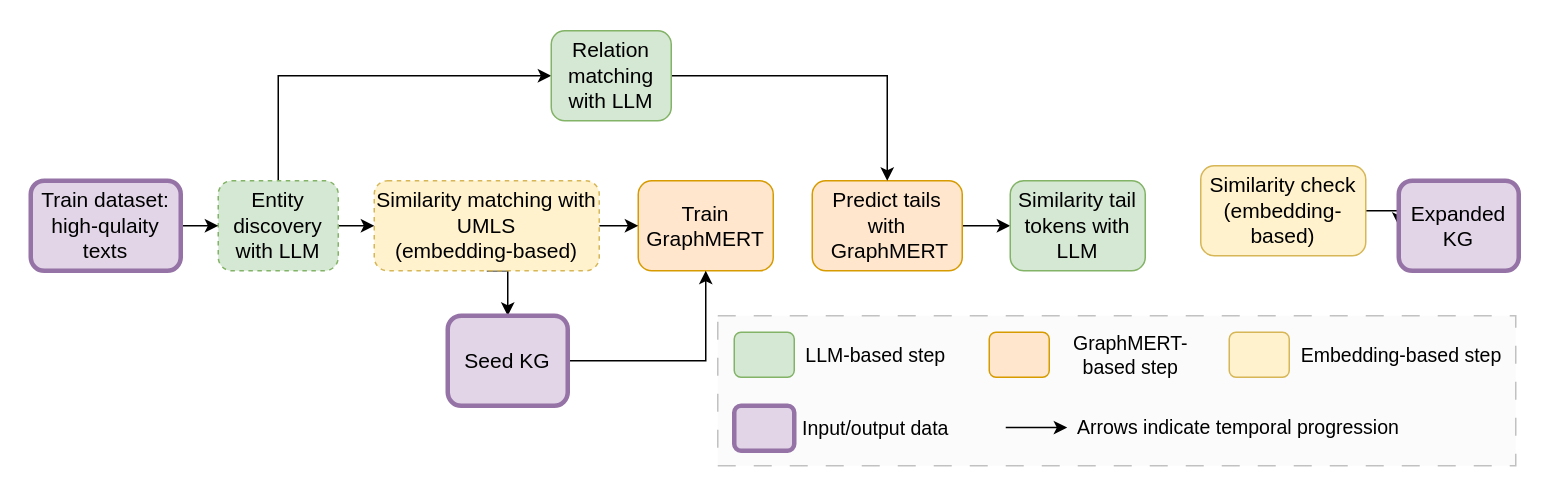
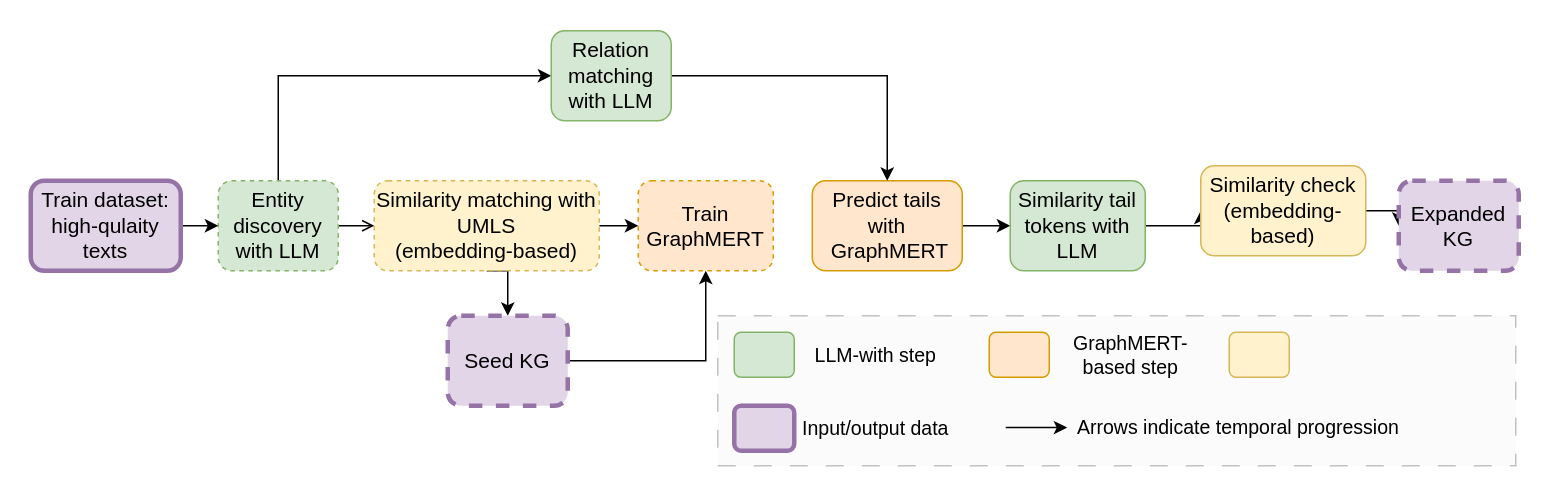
  <mxCell id="0" />
  <mxCell id="1" parent="0" />
  <mxCell id="2" value="" style="rounded=0;whiteSpace=wrap;html=1;dashed=1;dashPattern=12 12;fillColor=#f5f5f5;fontColor=#333333;strokeColor=#666666;opacity=40;" parent="1" vertex="1"><mxGeometry x="478" y="210" width="532" height="100" as="geometry" /></mxCell>
- <mxCell id="3" value="&lt;font style=&quot;font-size: 14px;&quot;&gt;Train&lt;/font&gt;&lt;div&gt;&lt;font style=&quot;font-size: 14px;&quot;&gt;GraphMERT&lt;/font&gt;&lt;/div&gt;" style="rounded=1;whiteSpace=wrap;html=1;fillColor=#ffe6cc;strokeColor=#d79b00;" parent="1" vertex="1"><mxGeometry x="425" y="120" width="90" height="60" as="geometry" /></mxCell>
+ <mxCell id="3" value="&lt;font style=&quot;font-size: 14px;&quot;&gt;Train&lt;/font&gt;&lt;div&gt;&lt;font style=&quot;font-size: 14px;&quot;&gt;GraphMERT&lt;/font&gt;&lt;/div&gt;" style="rounded=1;whiteSpace=wrap;html=1;fillColor=#ffe6cc;strokeColor=#d79b00;dashed=1;" parent="1" vertex="1"><mxGeometry x="425" y="120" width="90" height="60" as="geometry" /></mxCell>
  <mxCell id="4" style="edgeStyle=orthogonalEdgeStyle;rounded=0;orthogonalLoop=1;jettySize=auto;html=1;exitX=1;exitY=0.5;exitDx=0;exitDy=0;" parent="1" source="5" target="7" edge="1"><mxGeometry relative="1" as="geometry" /></mxCell>
  <mxCell id="5" value="&lt;font style=&quot;font-size: 14px;&quot;&gt;Predict tails with&lt;/font&gt;&lt;div&gt;&lt;font style=&quot;font-size: 14px;&quot;&gt;&amp;nbsp;&lt;/font&gt;&lt;span style=&quot;font-size: 14px;&quot;&gt;GraphMERT&lt;/span&gt;&lt;/div&gt;" style="rounded=1;whiteSpace=wrap;html=1;fillColor=#ffe6cc;strokeColor=#d79b00;" parent="1" vertex="1"><mxGeometry x="541" y="120" width="100" height="60" as="geometry" /></mxCell>
+ <mxCell id="6" style="edgeStyle=orthogonalEdgeStyle;rounded=0;orthogonalLoop=1;jettySize=auto;html=1;exitX=1;exitY=0.5;exitDx=0;exitDy=0;entryX=0;entryY=0.5;entryDx=0;entryDy=0;" parent="1" source="7" target="9" edge="1"><mxGeometry relative="1" as="geometry" /></mxCell>
  <mxCell id="7" value="&lt;font style=&quot;font-size: 14px;&quot;&gt;Similarity tail tokens with LLM&lt;/font&gt;" style="rounded=1;whiteSpace=wrap;html=1;fillColor=#d5e8d4;strokeColor=#82b366;" parent="1" vertex="1"><mxGeometry x="673" y="120" width="90" height="60" as="geometry" /></mxCell>
  <mxCell id="8" style="edgeStyle=orthogonalEdgeStyle;rounded=0;orthogonalLoop=1;jettySize=auto;html=1;exitX=1;exitY=0.5;exitDx=0;exitDy=0;entryX=0;entryY=0.5;entryDx=0;entryDy=0;" parent="1" source="9" target="10" edge="1"><mxGeometry relative="1" as="geometry" /></mxCell>
  <mxCell id="9" value="&lt;font style=&quot;font-size: 14px;&quot;&gt;Similarity check (embedding-based)&lt;/font&gt;" style="rounded=1;whiteSpace=wrap;html=1;fillColor=#fff2cc;strokeColor=#d6b656;" parent="1" vertex="1"><mxGeometry x="800" y="110" width="110" height="60" as="geometry" /></mxCell>
- <mxCell id="10" value="&lt;font style=&quot;font-size: 14px;&quot;&gt;Expanded KG&lt;/font&gt;" style="rounded=1;whiteSpace=wrap;html=1;fillColor=#e1d5e7;strokeColor=#9673a6;strokeWidth=3;" parent="1" vertex="1"><mxGeometry x="932" y="120" width="80" height="60" as="geometry" /></mxCell>
+ <mxCell id="10" value="&lt;font style=&quot;font-size: 14px;&quot;&gt;Expanded KG&lt;/font&gt;" style="rounded=1;whiteSpace=wrap;html=1;fillColor=#e1d5e7;strokeColor=#9673a6;strokeWidth=3;dashed=1;" parent="1" vertex="1"><mxGeometry x="932" y="120" width="80" height="60" as="geometry" /></mxCell>
  <mxCell id="11" style="edgeStyle=orthogonalEdgeStyle;rounded=0;orthogonalLoop=1;jettySize=auto;html=1;exitX=1;exitY=0.5;exitDx=0;exitDy=0;entryX=0;entryY=0.5;entryDx=0;entryDy=0;" parent="1" source="13" target="3" edge="1"><mxGeometry relative="1" as="geometry" /></mxCell>
  <mxCell id="12" style="edgeStyle=orthogonalEdgeStyle;rounded=0;orthogonalLoop=1;jettySize=auto;html=1;exitX=0.5;exitY=1;exitDx=0;exitDy=0;entryX=0.5;entryY=0;entryDx=0;entryDy=0;" parent="1" source="13" target="20" edge="1"><mxGeometry relative="1" as="geometry" /></mxCell>
  <mxCell id="13" value="&lt;font style=&quot;font-size: 14px;&quot;&gt;Similarity matching with UMLS&lt;/font&gt;&lt;div&gt;&lt;font&gt;&lt;span style=&quot;font-size: 14px;&quot;&gt;(embedding-based)&lt;/span&gt;&lt;br&gt;&lt;/font&gt;&lt;/div&gt;" style="rounded=1;whiteSpace=wrap;html=1;fillColor=#fff2cc;strokeColor=#d6b656;dashed=1;" parent="1" vertex="1"><mxGeometry x="249" y="120" width="150" height="60" as="geometry" /></mxCell>
- <mxCell id="14" style="edgeStyle=orthogonalEdgeStyle;rounded=0;orthogonalLoop=1;jettySize=auto;html=1;exitX=1;exitY=0.5;exitDx=0;exitDy=0;entryX=0;entryY=0.5;entryDx=0;entryDy=0;" parent="1" source="16" target="13" edge="1"><mxGeometry relative="1" as="geometry" /></mxCell>
+ <mxCell id="14" style="edgeStyle=orthogonalEdgeStyle;rounded=0;orthogonalLoop=1;jettySize=auto;html=1;exitX=1;exitY=0.5;exitDx=0;exitDy=0;entryX=0;entryY=0.5;entryDx=0;entryDy=0;endArrow=open;" parent="1" source="16" target="13" edge="1"><mxGeometry relative="1" as="geometry" /></mxCell>
  <mxCell id="15" style="edgeStyle=orthogonalEdgeStyle;rounded=0;orthogonalLoop=1;jettySize=auto;html=1;exitX=0.5;exitY=0;exitDx=0;exitDy=0;entryX=0;entryY=0.5;entryDx=0;entryDy=0;" parent="1" source="16" target="22" edge="1"><mxGeometry relative="1" as="geometry" /></mxCell>
  <mxCell id="16" value="&lt;font style=&quot;font-size: 14px;&quot;&gt;Entity discovery with LLM&lt;/font&gt;" style="rounded=1;whiteSpace=wrap;html=1;fillColor=#d5e8d4;strokeColor=#82b366;dashed=1;" parent="1" vertex="1"><mxGeometry x="145" y="120" width="80" height="60" as="geometry" /></mxCell>
  <mxCell id="17" style="edgeStyle=orthogonalEdgeStyle;rounded=0;orthogonalLoop=1;jettySize=auto;html=1;exitX=1;exitY=0.5;exitDx=0;exitDy=0;entryX=0;entryY=0.5;entryDx=0;entryDy=0;" parent="1" source="18" target="16" edge="1"><mxGeometry relative="1" as="geometry" /></mxCell>
  <mxCell id="18" value="&lt;font style=&quot;font-size: 14px;&quot;&gt;Train dataset: high-qulaity texts&lt;/font&gt;" style="rounded=1;whiteSpace=wrap;html=1;fillColor=#e1d5e7;strokeColor=#9673a6;strokeWidth=3;" parent="1" vertex="1"><mxGeometry x="20" y="120" width="100" height="60" as="geometry" /></mxCell>
  <mxCell id="19" style="edgeStyle=orthogonalEdgeStyle;rounded=0;orthogonalLoop=1;jettySize=auto;html=1;exitX=1;exitY=0.5;exitDx=0;exitDy=0;" edge="1" parent="1" source="20" target="3"><mxGeometry relative="1" as="geometry" /></mxCell>
- <mxCell id="20" value="&lt;font style=&quot;font-size: 14px;&quot;&gt;Seed KG&lt;/font&gt;" style="rounded=1;whiteSpace=wrap;html=1;fillColor=#e1d5e7;strokeColor=#9673a6;strokeWidth=3;" parent="1" vertex="1"><mxGeometry x="298" y="210" width="80" height="60" as="geometry" /></mxCell>
+ <mxCell id="20" value="&lt;font style=&quot;font-size: 14px;&quot;&gt;Seed KG&lt;/font&gt;" style="rounded=1;whiteSpace=wrap;html=1;fillColor=#e1d5e7;strokeColor=#9673a6;strokeWidth=3;dashed=1;" parent="1" vertex="1"><mxGeometry x="298" y="210" width="80" height="60" as="geometry" /></mxCell>
  <mxCell id="21" style="edgeStyle=orthogonalEdgeStyle;rounded=0;orthogonalLoop=1;jettySize=auto;html=1;exitX=1;exitY=0.5;exitDx=0;exitDy=0;entryX=0.5;entryY=0;entryDx=0;entryDy=0;" parent="1" source="22" target="5" edge="1"><mxGeometry relative="1" as="geometry" /></mxCell>
  <mxCell id="22" value="&lt;font style=&quot;font-size: 14px;&quot;&gt;Relation matching with LLM&lt;/font&gt;" style="rounded=1;whiteSpace=wrap;html=1;fillColor=#d5e8d4;strokeColor=#82b366;" parent="1" vertex="1"><mxGeometry x="367" y="20" width="80" height="60" as="geometry" /></mxCell>
  <mxCell id="23" value="" style="rounded=1;whiteSpace=wrap;html=1;fillColor=#d5e8d4;strokeColor=#82b366;" parent="1" vertex="1"><mxGeometry x="489" y="221" width="40" height="30" as="geometry" /></mxCell>
- <mxCell id="24" value="&lt;font style=&quot;font-size: 13px;&quot;&gt;LLM-based step&lt;/font&gt;" style="text;html=1;align=center;verticalAlign=middle;whiteSpace=wrap;rounded=0;" parent="1" vertex="1"><mxGeometry x="533" y="221" width="101" height="30" as="geometry" /></mxCell>
+ <mxCell id="24" value="&lt;font style=&quot;font-size: 13px;&quot;&gt;LLM-with step&lt;/font&gt;" style="text;html=1;align=center;verticalAlign=middle;whiteSpace=wrap;rounded=0;" parent="1" vertex="1"><mxGeometry x="533" y="221" width="101" height="30" as="geometry" /></mxCell>
  <mxCell id="25" value="" style="rounded=1;whiteSpace=wrap;html=1;fillColor=#ffe6cc;strokeColor=#d79b00;" parent="1" vertex="1"><mxGeometry x="659" y="221" width="40" height="30" as="geometry" /></mxCell>
  <mxCell id="26" value="&lt;font&gt;&lt;font size=&quot;2&quot;&gt;GraphMERT-based step&lt;/font&gt;&lt;/font&gt;" style="text;html=1;align=center;verticalAlign=middle;whiteSpace=wrap;rounded=0;" parent="1" vertex="1"><mxGeometry x="703" y="221" width="101" height="30" as="geometry" /></mxCell>
  <mxCell id="27" value="" style="rounded=1;whiteSpace=wrap;html=1;fillColor=#fff2cc;strokeColor=#d6b656;" parent="1" vertex="1"><mxGeometry x="819" y="221" width="40" height="30" as="geometry" /></mxCell>
- <mxCell id="28" value="&lt;font style=&quot;font-size: 13px;&quot;&gt;Embedding-based step&lt;/font&gt;" style="text;html=1;align=center;verticalAlign=middle;whiteSpace=wrap;rounded=0;" parent="1" vertex="1"><mxGeometry x="862" y="221" width="144" height="30" as="geometry" /></mxCell>
  <mxCell id="29" value="" style="rounded=1;whiteSpace=wrap;html=1;fillColor=#e1d5e7;strokeColor=#9673a6;strokeWidth=3;" parent="1" vertex="1"><mxGeometry x="489" y="270" width="40" height="30" as="geometry" /></mxCell>
  <mxCell id="30" value="&lt;font style=&quot;font-size: 13px;&quot;&gt;Input/output data&lt;/font&gt;" style="text;html=1;align=center;verticalAlign=middle;whiteSpace=wrap;rounded=0;" parent="1" vertex="1"><mxGeometry x="533" y="270" width="101" height="30" as="geometry" /></mxCell>
  <mxCell id="31" value="&lt;font style=&quot;font-size: 13px;&quot;&gt;Arrows indicate temporal progression&lt;/font&gt;" style="text;html=1;align=left;verticalAlign=middle;whiteSpace=wrap;rounded=0;" parent="1" vertex="1"><mxGeometry x="716" y="259" width="235" height="50" as="geometry" /></mxCell>
  <mxCell id="32" value="" style="endArrow=classic;html=1;rounded=0;" parent="1" edge="1"><mxGeometry width="50" height="50" relative="1" as="geometry"><mxPoint x="670" y="284.58" as="sourcePoint" /><mxPoint x="711" y="284.58" as="targetPoint" /></mxGeometry></mxCell>
